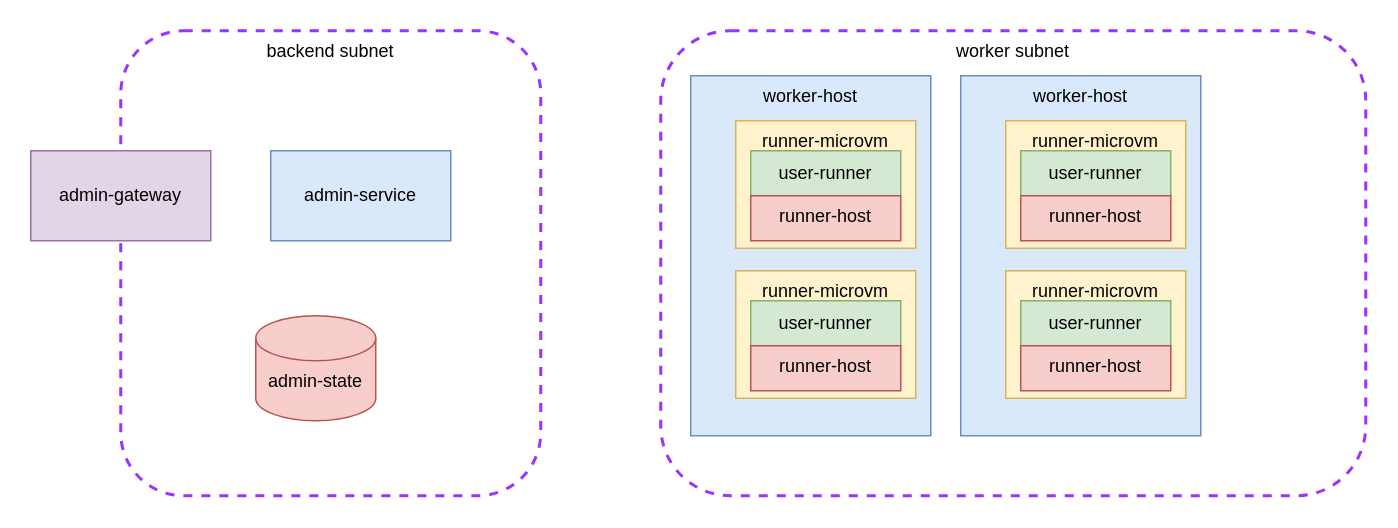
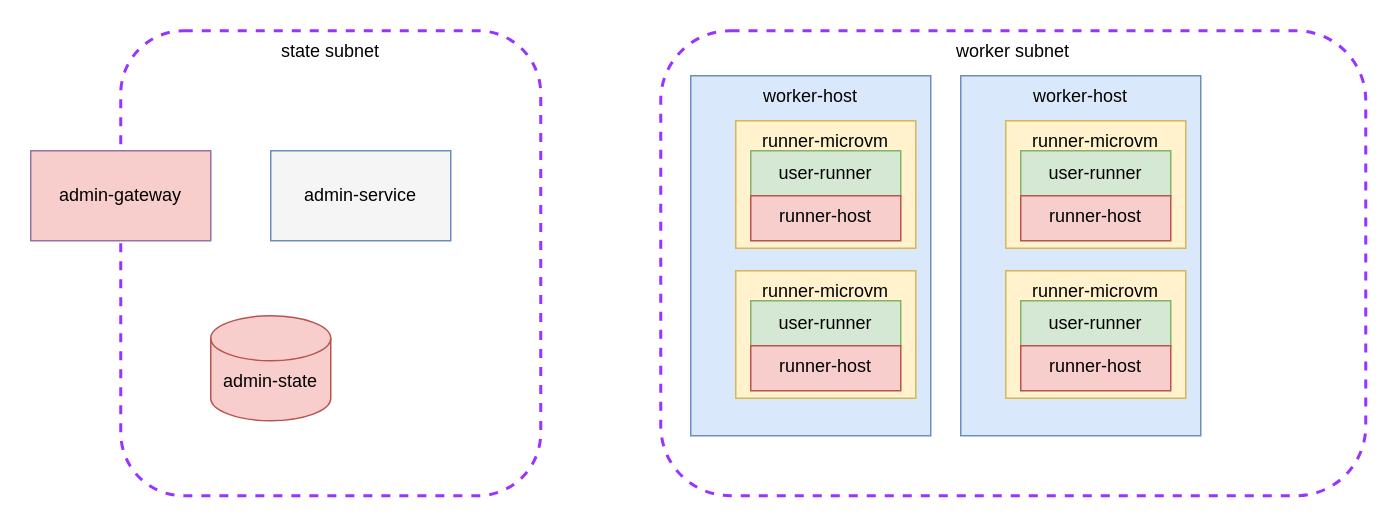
  <mxCell id="0" />
  <mxCell id="1" parent="0" />
- <mxCell id="2" value="backend subnet" style="rounded=1;whiteSpace=wrap;html=1;fillColor=none;dashed=1;strokeColor=#9933FF;strokeWidth=2;verticalAlign=top;" vertex="1" parent="1"><mxGeometry x="80" y="20" width="280" height="310" as="geometry" /></mxCell>
- <mxCell id="3" value="admin-service" style="rounded=0;whiteSpace=wrap;html=1;fillColor=#dae8fc;strokeColor=#6c8ebf;" vertex="1" parent="1"><mxGeometry x="180" y="100" width="120" height="60" as="geometry" /></mxCell>
- <mxCell id="4" value="admin-gateway" style="rounded=0;whiteSpace=wrap;html=1;fillColor=#e1d5e7;strokeColor=#9673a6;" vertex="1" parent="1"><mxGeometry y="100" width="120" height="60" as="geometry" x="20" /></mxCell>
+ <mxCell id="2" value="state subnet" style="rounded=1;whiteSpace=wrap;html=1;fillColor=none;dashed=1;strokeColor=#9933FF;strokeWidth=2;verticalAlign=top;" vertex="1" parent="1"><mxGeometry x="80" y="20" width="280" height="310" as="geometry" /></mxCell>
+ <mxCell id="3" value="admin-service" style="rounded=0;whiteSpace=wrap;html=1;fillColor=#f5f5f5;strokeColor=#6c8ebf;" vertex="1" parent="1"><mxGeometry x="180" y="100" width="120" height="60" as="geometry" /></mxCell>
+ <mxCell id="4" value="admin-gateway" style="rounded=0;whiteSpace=wrap;html=1;fillColor=#f8cecc;strokeColor=#9673a6;" vertex="1" parent="1"><mxGeometry y="100" width="120" height="60" as="geometry" x="20" /></mxCell>
  <mxCell id="5" value="worker subnet" style="rounded=1;whiteSpace=wrap;html=1;fillColor=none;dashed=1;strokeColor=#9933FF;strokeWidth=2;verticalAlign=top;" vertex="1" parent="1"><mxGeometry x="440" y="20" width="470" height="310" as="geometry" /></mxCell>
  <mxCell id="6" value="" style="group" vertex="1" connectable="0" parent="1"><mxGeometry x="460" y="50" width="160" height="240" as="geometry" /></mxCell>
  <mxCell id="7" value="worker-host" style="rounded=0;whiteSpace=wrap;html=1;fillColor=#dae8fc;strokeColor=#6c8ebf;verticalAlign=top;" vertex="1" parent="6"><mxGeometry width="160" height="240" as="geometry" /></mxCell>
  <mxCell id="8" value="" style="group" vertex="1" connectable="0" parent="6"><mxGeometry x="30" y="30" width="120" height="90" as="geometry" /></mxCell>
  <mxCell id="9" value="runner-microvm" style="rounded=0;whiteSpace=wrap;html=1;strokeWidth=1;verticalAlign=top;fillColor=#fff2cc;strokeColor=#d6b656;" vertex="1" parent="8"><mxGeometry width="120" height="85" as="geometry" /></mxCell>
  <mxCell id="10" value="" style="group" vertex="1" connectable="0" parent="8"><mxGeometry x="10" y="20" width="110" height="70" as="geometry" /></mxCell>
  <mxCell id="11" value="user-runner" style="rounded=0;whiteSpace=wrap;html=1;fillColor=#d5e8d4;strokeColor=#82b366;" vertex="1" parent="10"><mxGeometry width="100" height="30" as="geometry" /></mxCell>
  <mxCell id="12" value="runner-host" style="rounded=0;whiteSpace=wrap;html=1;strokeWidth=1;verticalAlign=top;fillColor=#f8cecc;strokeColor=#b85450;" vertex="1" parent="10"><mxGeometry y="30" width="100" height="30" as="geometry" /></mxCell>
  <mxCell id="13" value="" style="group" vertex="1" connectable="0" parent="6"><mxGeometry x="30" y="130" width="120" height="90" as="geometry" /></mxCell>
  <mxCell id="14" value="runner-microvm" style="rounded=0;whiteSpace=wrap;html=1;strokeWidth=1;verticalAlign=top;fillColor=#fff2cc;strokeColor=#d6b656;" vertex="1" parent="13"><mxGeometry width="120" height="85" as="geometry" /></mxCell>
  <mxCell id="15" value="" style="group" vertex="1" connectable="0" parent="13"><mxGeometry x="10" y="20" width="110" height="70" as="geometry" /></mxCell>
  <mxCell id="16" value="user-runner" style="rounded=0;whiteSpace=wrap;html=1;fillColor=#d5e8d4;strokeColor=#82b366;" vertex="1" parent="15"><mxGeometry width="100" height="30" as="geometry" /></mxCell>
  <mxCell id="17" value="runner-host" style="rounded=0;whiteSpace=wrap;html=1;strokeWidth=1;verticalAlign=top;fillColor=#f8cecc;strokeColor=#b85450;" vertex="1" parent="15"><mxGeometry y="30" width="100" height="30" as="geometry" /></mxCell>
  <mxCell id="18" value="" style="group" vertex="1" connectable="0" parent="1"><mxGeometry x="640" y="50" width="160" height="240" as="geometry" /></mxCell>
  <mxCell id="19" value="worker-host" style="rounded=0;whiteSpace=wrap;html=1;fillColor=#dae8fc;strokeColor=#6c8ebf;verticalAlign=top;" vertex="1" parent="18"><mxGeometry width="160" height="240" as="geometry" /></mxCell>
  <mxCell id="20" value="" style="group" vertex="1" connectable="0" parent="18"><mxGeometry x="30" y="30" width="120" height="90" as="geometry" /></mxCell>
  <mxCell id="21" value="runner-microvm" style="rounded=0;whiteSpace=wrap;html=1;strokeWidth=1;verticalAlign=top;fillColor=#fff2cc;strokeColor=#d6b656;" vertex="1" parent="20"><mxGeometry width="120" height="85" as="geometry" /></mxCell>
  <mxCell id="22" value="" style="group" vertex="1" connectable="0" parent="20"><mxGeometry x="10" y="20" width="110" height="70" as="geometry" /></mxCell>
  <mxCell id="23" value="user-runner" style="rounded=0;whiteSpace=wrap;html=1;fillColor=#d5e8d4;strokeColor=#82b366;" vertex="1" parent="22"><mxGeometry width="100" height="30" as="geometry" /></mxCell>
  <mxCell id="24" value="runner-host" style="rounded=0;whiteSpace=wrap;html=1;strokeWidth=1;verticalAlign=top;fillColor=#f8cecc;strokeColor=#b85450;" vertex="1" parent="22"><mxGeometry y="30" width="100" height="30" as="geometry" /></mxCell>
  <mxCell id="25" value="" style="group" vertex="1" connectable="0" parent="18"><mxGeometry x="30" y="130" width="120" height="90" as="geometry" /></mxCell>
  <mxCell id="26" value="runner-microvm" style="rounded=0;whiteSpace=wrap;html=1;strokeWidth=1;verticalAlign=top;fillColor=#fff2cc;strokeColor=#d6b656;" vertex="1" parent="25"><mxGeometry width="120" height="85" as="geometry" /></mxCell>
  <mxCell id="27" value="" style="group" vertex="1" connectable="0" parent="25"><mxGeometry x="10" y="20" width="110" height="70" as="geometry" /></mxCell>
  <mxCell id="28" value="user-runner" style="rounded=0;whiteSpace=wrap;html=1;fillColor=#d5e8d4;strokeColor=#82b366;" vertex="1" parent="27"><mxGeometry width="100" height="30" as="geometry" /></mxCell>
  <mxCell id="29" value="runner-host" style="rounded=0;whiteSpace=wrap;html=1;strokeWidth=1;verticalAlign=top;fillColor=#f8cecc;strokeColor=#b85450;" vertex="1" parent="27"><mxGeometry y="30" width="100" height="30" as="geometry" /></mxCell>
- <mxCell id="30" value="admin-state" style="shape=cylinder3;whiteSpace=wrap;html=1;boundedLbl=1;backgroundOutline=1;size=15;rounded=1;strokeColor=#b85450;strokeWidth=1;fillColor=#f8cecc;verticalAlign=top;" vertex="1" parent="1"><mxGeometry x="170" y="210" width="80" height="70" as="geometry" /></mxCell>
+ <mxCell id="30" value="admin-state" style="shape=cylinder3;whiteSpace=wrap;html=1;boundedLbl=1;backgroundOutline=1;size=15;rounded=1;strokeColor=#b85450;strokeWidth=1;fillColor=#f8cecc;verticalAlign=top;" vertex="1" parent="1"><mxGeometry x="140" y="210" width="80" height="70" as="geometry" /></mxCell>
